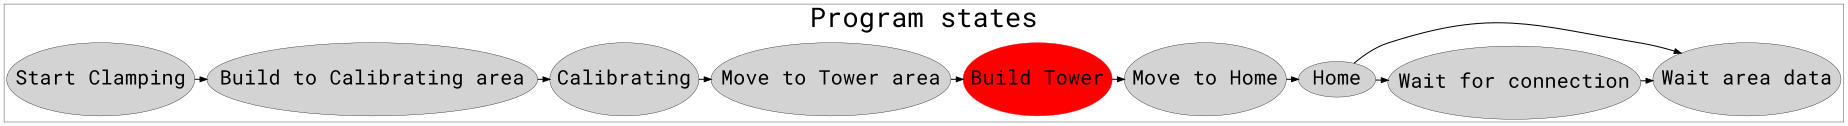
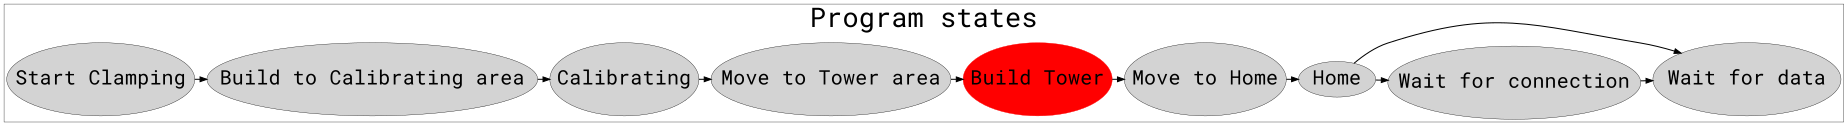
  digraph {
    fontname="Roboto Mono"
    rankdir=LR
    node [fontname="Roboto Mono" fontsize=60 style=filled]
    edge [arrowsize=2 fontname="Roboto Mono" penwidth=3]
    n1 [height=1.3 label=Home width=1.5]
    n2 [height=3 label="Wait for connection" width=1.5]
-   n3 [height=3 label="Wait area data" width=1.5]
+   n3 [height=3 label="Wait for data" width=1.5]
    n4 [height=3 label="Start Clamping" width=1.5]
    n5 [height=3 label="Build to Calibrating area" width=1.5]
    n6 [height=3 label=Calibrating width=1.5]
    n7 [height=3 label="Move to Tower area" width=1.5]
    n8 [color=red height=3 label="Build Tower" width=1.5]
    n9 [height=3 label="Move to Home" width=1.5]
    subgraph cluster_1 {
      fontsize=80
      height=20
      label="Program states"
      rank=same
      scale=2.0
      width=20
      n1
      n2
      n3
      n4
      n5
      n6
      n7
      n8
      n9
    }
    n1 -> n2
    n1 -> n3
    n2 -> n3
    n4 -> n5
    n5 -> n6
    n6 -> n7
    n7 -> n8
    n8 -> n9
    n9 -> n1
  }
